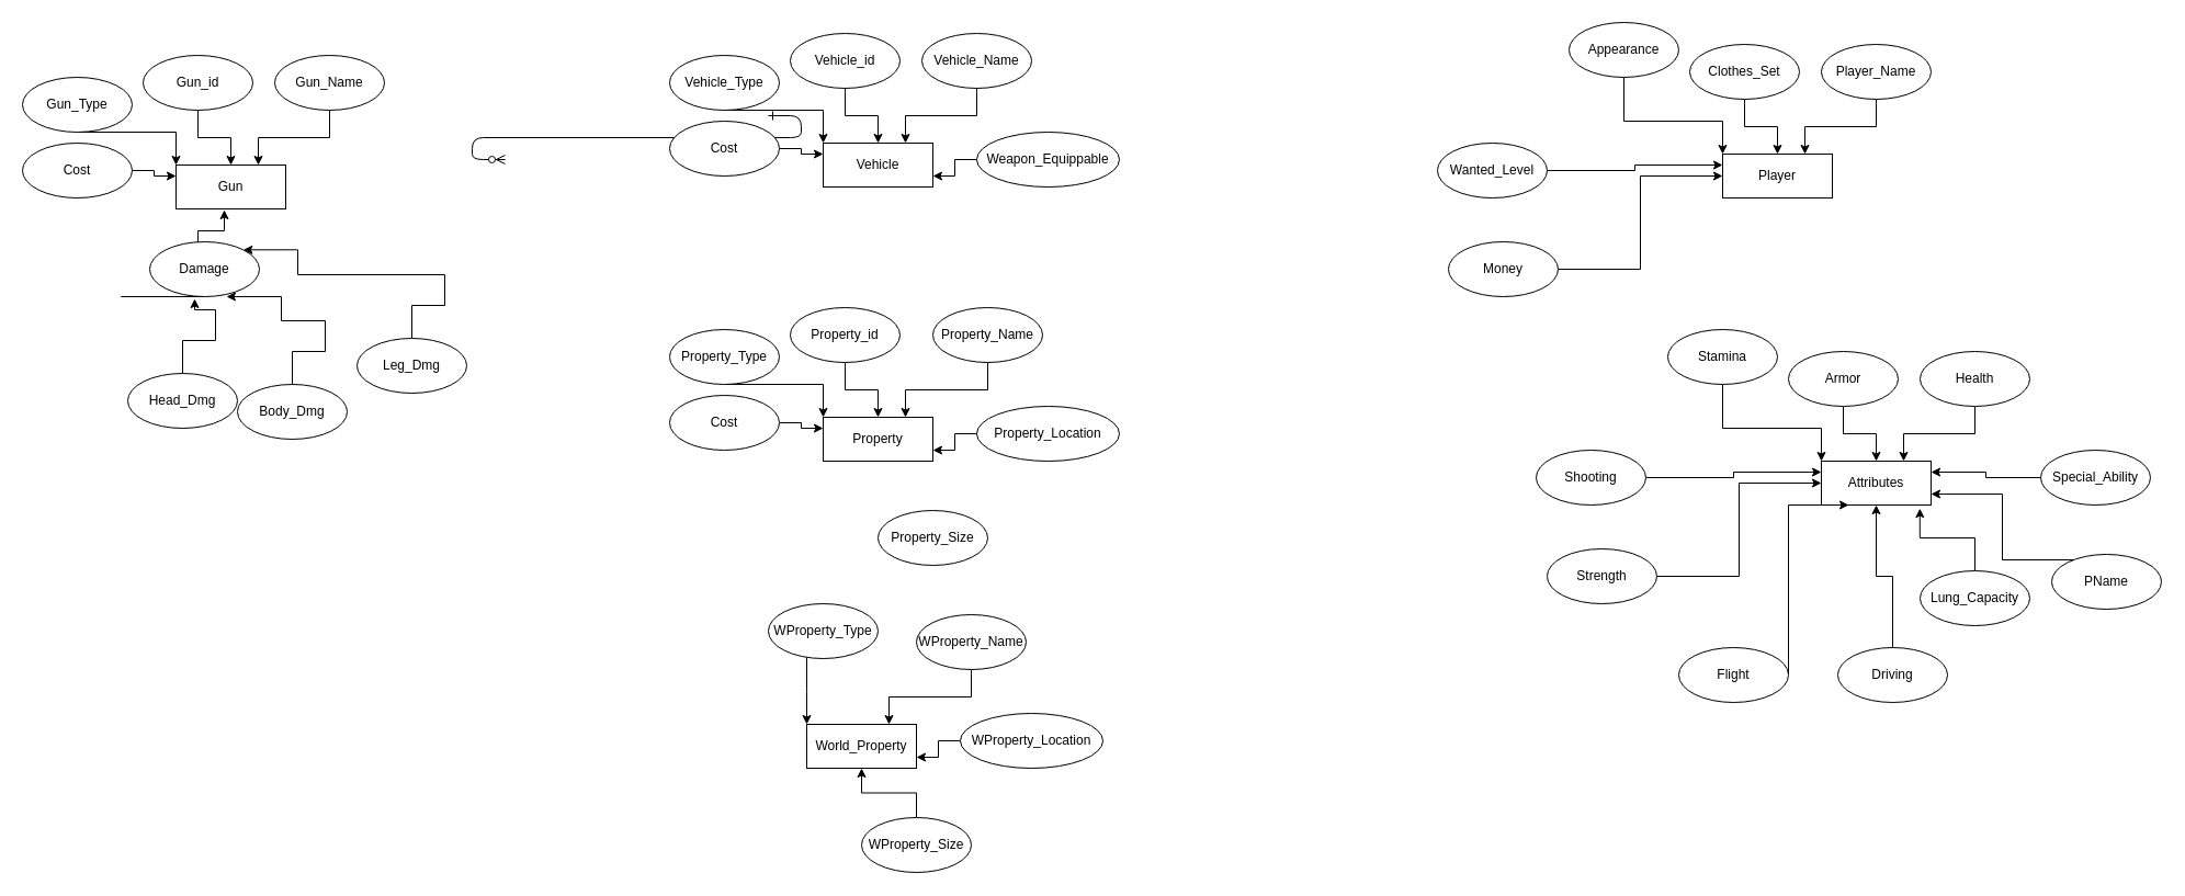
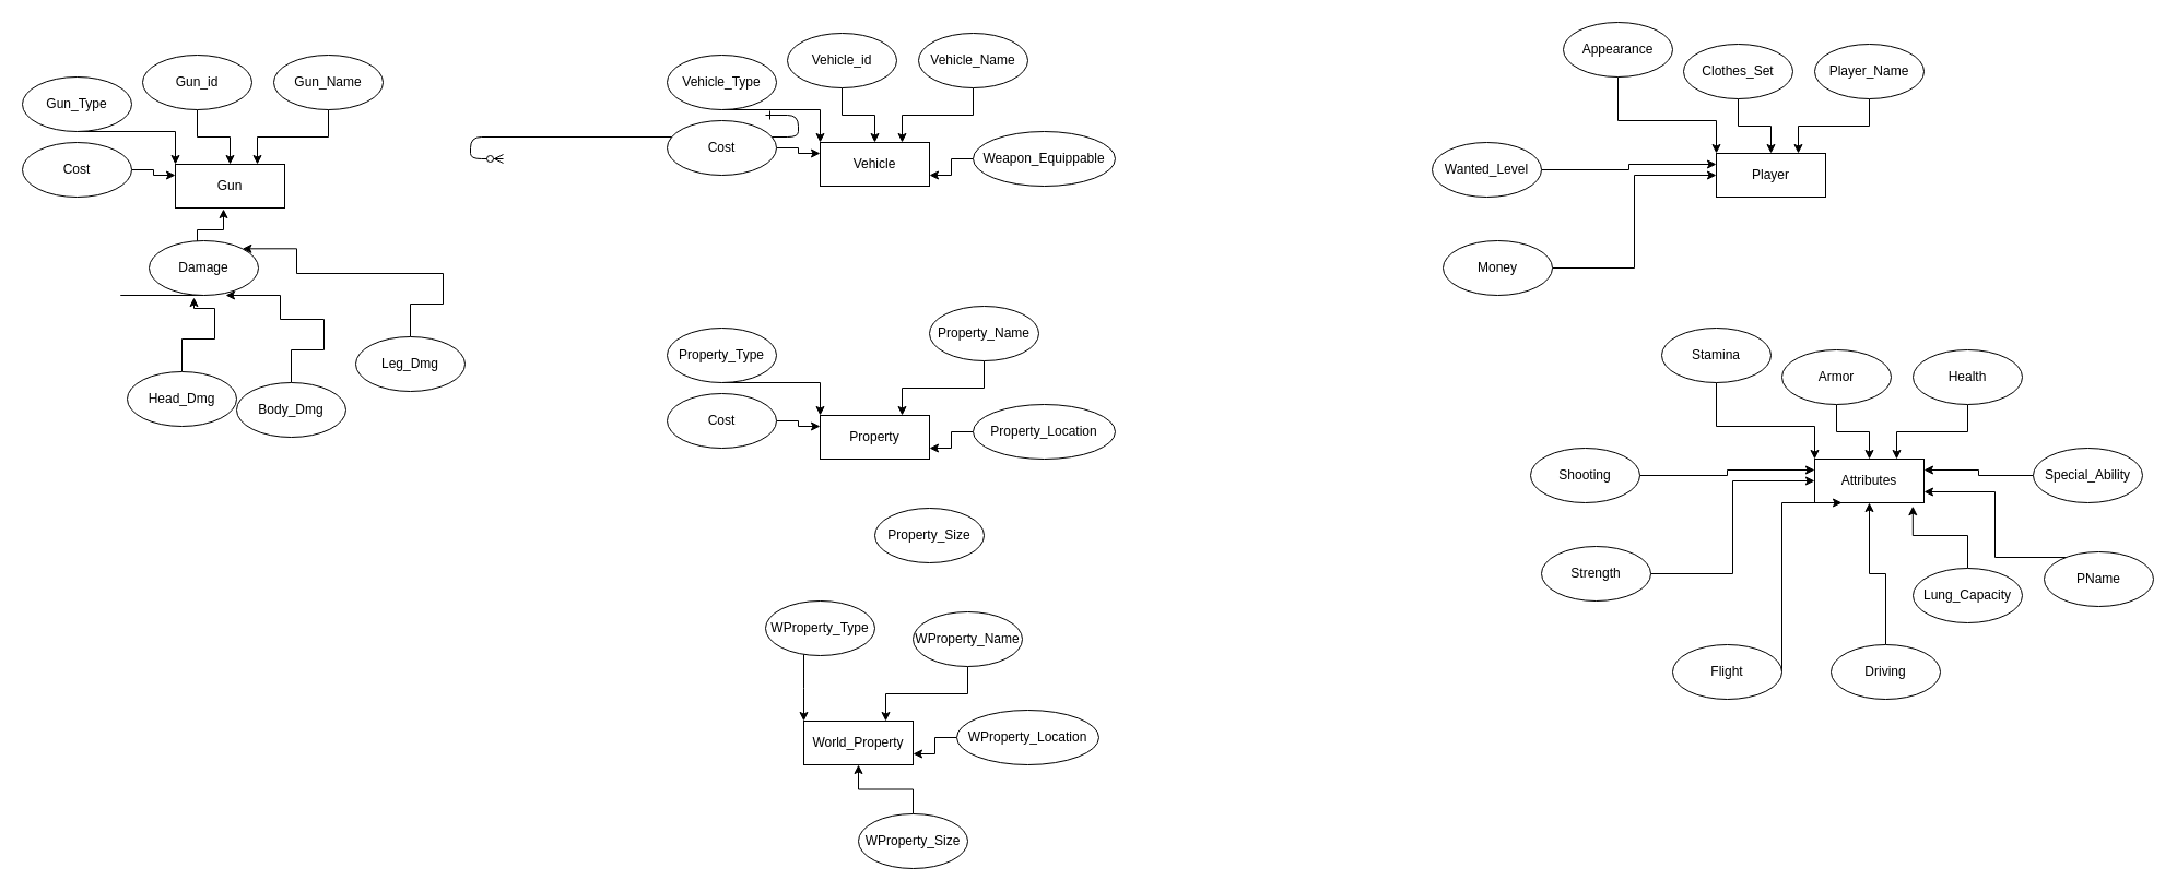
  <mxCell id="0" />
  <mxCell id="1" parent="0" />
  <mxCell id="2" value="" style="edgeStyle=entityRelationEdgeStyle;endArrow=ERzeroToMany;startArrow=ERone;endFill=1;startFill=0;" parent="1" edge="1"><mxGeometry width="100" height="100" relative="1" as="geometry"><mxPoint x="700" y="105" as="sourcePoint" /><mxPoint x="460" y="145" as="targetPoint" /></mxGeometry></mxCell>
  <mxCell id="3" value="Gun" style="whiteSpace=wrap;html=1;align=center;" parent="1" vertex="1"><mxGeometry x="160" y="150" width="100" height="40" as="geometry" /></mxCell>
  <mxCell id="4" style="edgeStyle=orthogonalEdgeStyle;rounded=0;orthogonalLoop=1;jettySize=auto;html=1;" parent="1" source="5" target="3" edge="1"><mxGeometry relative="1" as="geometry" /></mxCell>
  <mxCell id="5" value="Gun_id" style="ellipse;whiteSpace=wrap;html=1;align=center;" parent="1" vertex="1"><mxGeometry x="130" y="50" width="100" height="50" as="geometry" /></mxCell>
  <mxCell id="6" style="edgeStyle=orthogonalEdgeStyle;rounded=0;orthogonalLoop=1;jettySize=auto;html=1;entryX=0.75;entryY=0;entryDx=0;entryDy=0;" parent="1" source="7" target="3" edge="1"><mxGeometry relative="1" as="geometry"><mxPoint x="330" y="150" as="targetPoint" /></mxGeometry></mxCell>
  <mxCell id="7" value="Gun_Name" style="ellipse;whiteSpace=wrap;html=1;align=center;" parent="1" vertex="1"><mxGeometry x="250" y="50" width="100" height="50" as="geometry" /></mxCell>
  <mxCell id="8" style="edgeStyle=orthogonalEdgeStyle;rounded=0;orthogonalLoop=1;jettySize=auto;html=1;entryX=0;entryY=0;entryDx=0;entryDy=0;" parent="1" source="9" target="3" edge="1"><mxGeometry relative="1" as="geometry"><mxPoint x="100" y="170" as="targetPoint" /><Array as="points"><mxPoint x="160" y="120" /></Array></mxGeometry></mxCell>
  <mxCell id="9" value="Gun_Type" style="ellipse;whiteSpace=wrap;html=1;align=center;" parent="1" vertex="1"><mxGeometry x="20" y="70" width="100" height="50" as="geometry" /></mxCell>
  <mxCell id="10" style="edgeStyle=orthogonalEdgeStyle;rounded=0;orthogonalLoop=1;jettySize=auto;html=1;entryX=0;entryY=0.25;entryDx=0;entryDy=0;" parent="1" source="11" target="3" edge="1"><mxGeometry relative="1" as="geometry"><mxPoint x="100" y="230" as="targetPoint" /></mxGeometry></mxCell>
  <mxCell id="11" value="Cost" style="ellipse;whiteSpace=wrap;html=1;align=center;" parent="1" vertex="1"><mxGeometry x="20" y="130" width="100" height="50" as="geometry" /></mxCell>
  <mxCell id="12" style="edgeStyle=orthogonalEdgeStyle;rounded=0;orthogonalLoop=1;jettySize=auto;html=1;entryX=0.44;entryY=1.025;entryDx=0;entryDy=0;entryPerimeter=0;" parent="1" source="13" target="3" edge="1"><mxGeometry relative="1" as="geometry"><mxPoint x="140" y="300" as="targetPoint" /><Array as="points"><mxPoint x="110" y="270" /><mxPoint x="180" y="270" /><mxPoint x="180" y="210" /><mxPoint x="204" y="210" /></Array></mxGeometry></mxCell>
  <mxCell id="13" value="Damage" style="ellipse;whiteSpace=wrap;html=1;align=center;" parent="1" vertex="1"><mxGeometry x="136" y="220" width="100" height="50" as="geometry" /></mxCell>
  <mxCell id="14" style="edgeStyle=orthogonalEdgeStyle;rounded=0;orthogonalLoop=1;jettySize=auto;html=1;entryX=0.41;entryY=1.04;entryDx=0;entryDy=0;entryPerimeter=0;" parent="1" source="15" target="13" edge="1"><mxGeometry relative="1" as="geometry"><mxPoint x="196" y="440" as="targetPoint" /><Array as="points"><mxPoint x="166" y="310" /><mxPoint x="196" y="310" /><mxPoint x="196" y="282" /></Array></mxGeometry></mxCell>
  <mxCell id="15" value="Head_Dmg" style="ellipse;whiteSpace=wrap;html=1;align=center;" parent="1" vertex="1"><mxGeometry x="116" y="340" width="100" height="50" as="geometry" /></mxCell>
  <mxCell id="16" style="edgeStyle=orthogonalEdgeStyle;rounded=0;orthogonalLoop=1;jettySize=auto;html=1;entryX=0.7;entryY=1;entryDx=0;entryDy=0;entryPerimeter=0;" parent="1" source="17" target="13" edge="1"><mxGeometry relative="1" as="geometry"><mxPoint x="327" y="292" as="targetPoint" /><Array as="points"><mxPoint x="266" y="320" /><mxPoint x="296" y="320" /><mxPoint x="296" y="292" /><mxPoint x="256" y="292" /></Array></mxGeometry></mxCell>
  <mxCell id="17" value="Body_Dmg" style="ellipse;whiteSpace=wrap;html=1;align=center;" parent="1" vertex="1"><mxGeometry x="216" y="350" width="100" height="50" as="geometry" /></mxCell>
  <mxCell id="18" style="edgeStyle=orthogonalEdgeStyle;rounded=0;orthogonalLoop=1;jettySize=auto;html=1;entryX=1;entryY=0;entryDx=0;entryDy=0;" parent="1" source="19" target="13" edge="1"><mxGeometry relative="1" as="geometry"><mxPoint x="436" y="250" as="targetPoint" /><Array as="points"><mxPoint x="375" y="278" /><mxPoint x="405" y="278" /><mxPoint x="405" y="250" /><mxPoint x="271" y="250" /></Array></mxGeometry></mxCell>
  <mxCell id="19" value="Leg_Dmg" style="ellipse;whiteSpace=wrap;html=1;align=center;" parent="1" vertex="1"><mxGeometry x="325" y="308" width="100" height="50" as="geometry" /></mxCell>
  <mxCell id="20" value="Vehicle" style="whiteSpace=wrap;html=1;align=center;" parent="1" vertex="1"><mxGeometry x="750" y="130" width="100" height="40" as="geometry" /></mxCell>
  <mxCell id="21" style="edgeStyle=orthogonalEdgeStyle;rounded=0;orthogonalLoop=1;jettySize=auto;html=1;" parent="1" source="22" target="20" edge="1"><mxGeometry relative="1" as="geometry" /></mxCell>
  <mxCell id="22" value="Vehicle_id" style="ellipse;whiteSpace=wrap;html=1;align=center;" parent="1" vertex="1"><mxGeometry x="720" y="30" width="100" height="50" as="geometry" /></mxCell>
  <mxCell id="23" style="edgeStyle=orthogonalEdgeStyle;rounded=0;orthogonalLoop=1;jettySize=auto;html=1;entryX=0.75;entryY=0;entryDx=0;entryDy=0;" parent="1" source="24" target="20" edge="1"><mxGeometry relative="1" as="geometry"><mxPoint x="920" y="130" as="targetPoint" /></mxGeometry></mxCell>
  <mxCell id="24" value="Vehicle_Name" style="ellipse;whiteSpace=wrap;html=1;align=center;" parent="1" vertex="1"><mxGeometry x="840" y="30" width="100" height="50" as="geometry" /></mxCell>
  <mxCell id="25" style="edgeStyle=orthogonalEdgeStyle;rounded=0;orthogonalLoop=1;jettySize=auto;html=1;entryX=0;entryY=0;entryDx=0;entryDy=0;" parent="1" source="26" target="20" edge="1"><mxGeometry relative="1" as="geometry"><mxPoint x="690" y="150" as="targetPoint" /><Array as="points"><mxPoint x="750" y="100" /></Array></mxGeometry></mxCell>
  <mxCell id="26" value="Vehicle_Type" style="ellipse;whiteSpace=wrap;html=1;align=center;" parent="1" vertex="1"><mxGeometry x="610" y="50" width="100" height="50" as="geometry" /></mxCell>
  <mxCell id="27" style="edgeStyle=orthogonalEdgeStyle;rounded=0;orthogonalLoop=1;jettySize=auto;html=1;entryX=0;entryY=0.25;entryDx=0;entryDy=0;" parent="1" source="28" target="20" edge="1"><mxGeometry relative="1" as="geometry"><mxPoint x="690" y="210" as="targetPoint" /></mxGeometry></mxCell>
  <mxCell id="28" value="Cost" style="ellipse;whiteSpace=wrap;html=1;align=center;" parent="1" vertex="1"><mxGeometry x="610" y="110" width="100" height="50" as="geometry" /></mxCell>
  <mxCell id="29" style="edgeStyle=orthogonalEdgeStyle;rounded=0;orthogonalLoop=1;jettySize=auto;html=1;entryX=1;entryY=0.75;entryDx=0;entryDy=0;" parent="1" source="30" target="20" edge="1"><mxGeometry relative="1" as="geometry"><mxPoint x="1030" y="150" as="targetPoint" /></mxGeometry></mxCell>
  <mxCell id="30" value="Weapon_Equippable" style="ellipse;whiteSpace=wrap;html=1;align=center;" parent="1" vertex="1"><mxGeometry x="890" y="120" width="130" height="50" as="geometry" /></mxCell>
  <mxCell id="31" value="Property" style="whiteSpace=wrap;html=1;align=center;" parent="1" vertex="1"><mxGeometry x="750" y="380" width="100" height="40" as="geometry" /></mxCell>
- <mxCell id="32" style="edgeStyle=orthogonalEdgeStyle;rounded=0;orthogonalLoop=1;jettySize=auto;html=1;" parent="1" source="33" target="31" edge="1"><mxGeometry relative="1" as="geometry" /></mxCell>
- <mxCell id="33" value="Property_id" style="ellipse;whiteSpace=wrap;html=1;align=center;" parent="1" vertex="1"><mxGeometry x="720" y="280" width="100" height="50" as="geometry" /></mxCell>
  <mxCell id="34" style="edgeStyle=orthogonalEdgeStyle;rounded=0;orthogonalLoop=1;jettySize=auto;html=1;entryX=0.75;entryY=0;entryDx=0;entryDy=0;" parent="1" source="35" target="31" edge="1"><mxGeometry relative="1" as="geometry"><mxPoint x="920" y="380" as="targetPoint" /></mxGeometry></mxCell>
  <mxCell id="35" value="Property_Name" style="ellipse;whiteSpace=wrap;html=1;align=center;" parent="1" vertex="1"><mxGeometry x="850" y="280" width="100" height="50" as="geometry" /></mxCell>
  <mxCell id="36" style="edgeStyle=orthogonalEdgeStyle;rounded=0;orthogonalLoop=1;jettySize=auto;html=1;entryX=0;entryY=0;entryDx=0;entryDy=0;" parent="1" source="37" target="31" edge="1"><mxGeometry relative="1" as="geometry"><mxPoint x="690" y="400" as="targetPoint" /><Array as="points"><mxPoint x="750" y="350" /></Array></mxGeometry></mxCell>
  <mxCell id="37" value="Property_Type" style="ellipse;whiteSpace=wrap;html=1;align=center;" parent="1" vertex="1"><mxGeometry x="610" y="300" width="100" height="50" as="geometry" /></mxCell>
  <mxCell id="38" style="edgeStyle=orthogonalEdgeStyle;rounded=0;orthogonalLoop=1;jettySize=auto;html=1;entryX=0;entryY=0.25;entryDx=0;entryDy=0;" parent="1" source="39" target="31" edge="1"><mxGeometry relative="1" as="geometry"><mxPoint x="690" y="460" as="targetPoint" /></mxGeometry></mxCell>
  <mxCell id="39" value="Cost" style="ellipse;whiteSpace=wrap;html=1;align=center;" parent="1" vertex="1"><mxGeometry x="610" y="360" width="100" height="50" as="geometry" /></mxCell>
  <mxCell id="40" style="edgeStyle=orthogonalEdgeStyle;rounded=0;orthogonalLoop=1;jettySize=auto;html=1;entryX=1;entryY=0.75;entryDx=0;entryDy=0;" parent="1" source="41" target="31" edge="1"><mxGeometry relative="1" as="geometry"><mxPoint x="1030" y="400" as="targetPoint" /></mxGeometry></mxCell>
  <mxCell id="41" value="Property_Location" style="ellipse;whiteSpace=wrap;html=1;align=center;" parent="1" vertex="1"><mxGeometry x="890" y="370" width="130" height="50" as="geometry" /></mxCell>
  <mxCell id="42" value="Property_Size" style="ellipse;whiteSpace=wrap;html=1;align=center;" parent="1" vertex="1"><mxGeometry x="800" y="465" width="100" height="50" as="geometry" /></mxCell>
  <mxCell id="43" value="World_Property" style="whiteSpace=wrap;html=1;align=center;" parent="1" vertex="1"><mxGeometry x="735" y="660" width="100" height="40" as="geometry" /></mxCell>
  <mxCell id="44" style="edgeStyle=orthogonalEdgeStyle;rounded=0;orthogonalLoop=1;jettySize=auto;html=1;entryX=0.75;entryY=0;entryDx=0;entryDy=0;" parent="1" source="45" target="43" edge="1"><mxGeometry relative="1" as="geometry"><mxPoint x="905" y="660" as="targetPoint" /></mxGeometry></mxCell>
  <mxCell id="45" value="WProperty_Name" style="ellipse;whiteSpace=wrap;html=1;align=center;" parent="1" vertex="1"><mxGeometry x="835" y="560" width="100" height="50" as="geometry" /></mxCell>
  <mxCell id="46" style="edgeStyle=orthogonalEdgeStyle;rounded=0;orthogonalLoop=1;jettySize=auto;html=1;entryX=0;entryY=0;entryDx=0;entryDy=0;" parent="1" source="47" target="43" edge="1"><mxGeometry relative="1" as="geometry"><mxPoint x="675" y="680" as="targetPoint" /><Array as="points"><mxPoint x="735" y="630" /></Array></mxGeometry></mxCell>
  <mxCell id="47" value="WProperty_Type" style="ellipse;whiteSpace=wrap;html=1;align=center;" parent="1" vertex="1"><mxGeometry x="700" y="550" width="100" height="50" as="geometry" /></mxCell>
  <mxCell id="48" style="edgeStyle=orthogonalEdgeStyle;rounded=0;orthogonalLoop=1;jettySize=auto;html=1;entryX=1;entryY=0.75;entryDx=0;entryDy=0;" parent="1" source="49" target="43" edge="1"><mxGeometry relative="1" as="geometry"><mxPoint x="1015" y="680" as="targetPoint" /></mxGeometry></mxCell>
  <mxCell id="49" value="WProperty_Location" style="ellipse;whiteSpace=wrap;html=1;align=center;" parent="1" vertex="1"><mxGeometry x="875" y="650" width="130" height="50" as="geometry" /></mxCell>
  <mxCell id="50" style="edgeStyle=orthogonalEdgeStyle;rounded=0;orthogonalLoop=1;jettySize=auto;html=1;" parent="1" source="51" target="43" edge="1"><mxGeometry relative="1" as="geometry" /></mxCell>
  <mxCell id="51" value="WProperty_Size" style="ellipse;whiteSpace=wrap;html=1;align=center;" parent="1" vertex="1"><mxGeometry x="785" y="745" width="100" height="50" as="geometry" /></mxCell>
  <mxCell id="52" value="Player" style="whiteSpace=wrap;html=1;align=center;" parent="1" vertex="1"><mxGeometry x="1570" y="140" width="100" height="40" as="geometry" /></mxCell>
  <mxCell id="53" style="edgeStyle=orthogonalEdgeStyle;rounded=0;orthogonalLoop=1;jettySize=auto;html=1;" parent="1" source="54" target="52" edge="1"><mxGeometry relative="1" as="geometry" /></mxCell>
  <mxCell id="54" value="Clothes_Set" style="ellipse;whiteSpace=wrap;html=1;align=center;" parent="1" vertex="1"><mxGeometry x="1540" y="40" width="100" height="50" as="geometry" /></mxCell>
  <mxCell id="55" style="edgeStyle=orthogonalEdgeStyle;rounded=0;orthogonalLoop=1;jettySize=auto;html=1;entryX=0.75;entryY=0;entryDx=0;entryDy=0;" parent="1" source="56" target="52" edge="1"><mxGeometry relative="1" as="geometry"><mxPoint x="1740" y="140" as="targetPoint" /></mxGeometry></mxCell>
  <mxCell id="56" value="Player_Name" style="ellipse;whiteSpace=wrap;html=1;align=center;" parent="1" vertex="1"><mxGeometry x="1660" y="40" width="100" height="50" as="geometry" /></mxCell>
  <mxCell id="57" style="edgeStyle=orthogonalEdgeStyle;rounded=0;orthogonalLoop=1;jettySize=auto;html=1;entryX=0;entryY=0;entryDx=0;entryDy=0;" parent="1" source="58" target="52" edge="1"><mxGeometry relative="1" as="geometry"><mxPoint x="1510" y="160" as="targetPoint" /><Array as="points"><mxPoint x="1570" y="110" /></Array></mxGeometry></mxCell>
  <mxCell id="58" value="Appearance" style="ellipse;whiteSpace=wrap;html=1;align=center;" parent="1" vertex="1"><mxGeometry x="1430" y="20" width="100" height="50" as="geometry" /></mxCell>
  <mxCell id="59" style="edgeStyle=orthogonalEdgeStyle;rounded=0;orthogonalLoop=1;jettySize=auto;html=1;entryX=0;entryY=0.25;entryDx=0;entryDy=0;" parent="1" source="60" target="52" edge="1"><mxGeometry relative="1" as="geometry"><mxPoint x="1510" y="220" as="targetPoint" /></mxGeometry></mxCell>
  <mxCell id="60" value="Wanted_Level" style="ellipse;whiteSpace=wrap;html=1;align=center;" parent="1" vertex="1"><mxGeometry x="1310" y="130" width="100" height="50" as="geometry" /></mxCell>
  <mxCell id="61" style="edgeStyle=orthogonalEdgeStyle;rounded=0;orthogonalLoop=1;jettySize=auto;html=1;entryX=0;entryY=0.5;entryDx=0;entryDy=0;" parent="1" source="62" target="52" edge="1"><mxGeometry relative="1" as="geometry"><mxPoint x="1580" y="240" as="targetPoint" /></mxGeometry></mxCell>
  <mxCell id="62" value="Money" style="ellipse;whiteSpace=wrap;html=1;align=center;" parent="1" vertex="1"><mxGeometry x="1320" y="220" width="100" height="50" as="geometry" /></mxCell>
  <mxCell id="63" value="Attributes" style="whiteSpace=wrap;html=1;align=center;" parent="1" vertex="1"><mxGeometry x="1660" y="420" width="100" height="40" as="geometry" /></mxCell>
  <mxCell id="64" style="edgeStyle=orthogonalEdgeStyle;rounded=0;orthogonalLoop=1;jettySize=auto;html=1;" parent="1" source="65" target="63" edge="1"><mxGeometry relative="1" as="geometry" /></mxCell>
  <mxCell id="65" value="Armor" style="ellipse;whiteSpace=wrap;html=1;align=center;" parent="1" vertex="1"><mxGeometry x="1630" y="320" width="100" height="50" as="geometry" /></mxCell>
  <mxCell id="66" style="edgeStyle=orthogonalEdgeStyle;rounded=0;orthogonalLoop=1;jettySize=auto;html=1;entryX=0.75;entryY=0;entryDx=0;entryDy=0;" parent="1" source="67" target="63" edge="1"><mxGeometry relative="1" as="geometry"><mxPoint x="1830" y="420" as="targetPoint" /></mxGeometry></mxCell>
  <mxCell id="67" value="Health" style="ellipse;whiteSpace=wrap;html=1;align=center;" parent="1" vertex="1"><mxGeometry x="1750" y="320" width="100" height="50" as="geometry" /></mxCell>
  <mxCell id="68" style="edgeStyle=orthogonalEdgeStyle;rounded=0;orthogonalLoop=1;jettySize=auto;html=1;entryX=0;entryY=0;entryDx=0;entryDy=0;" parent="1" source="69" target="63" edge="1"><mxGeometry relative="1" as="geometry"><mxPoint x="1600" y="440" as="targetPoint" /><Array as="points"><mxPoint x="1660" y="390" /></Array></mxGeometry></mxCell>
  <mxCell id="69" value="Stamina" style="ellipse;whiteSpace=wrap;html=1;align=center;" parent="1" vertex="1"><mxGeometry x="1520" y="300" width="100" height="50" as="geometry" /></mxCell>
  <mxCell id="70" style="edgeStyle=orthogonalEdgeStyle;rounded=0;orthogonalLoop=1;jettySize=auto;html=1;entryX=0;entryY=0.25;entryDx=0;entryDy=0;" parent="1" source="71" target="63" edge="1"><mxGeometry relative="1" as="geometry"><mxPoint x="1600" y="500" as="targetPoint" /></mxGeometry></mxCell>
  <mxCell id="71" value="Shooting" style="ellipse;whiteSpace=wrap;html=1;align=center;" parent="1" vertex="1"><mxGeometry x="1400" y="410" width="100" height="50" as="geometry" /></mxCell>
  <mxCell id="72" style="edgeStyle=orthogonalEdgeStyle;rounded=0;orthogonalLoop=1;jettySize=auto;html=1;entryX=0;entryY=0.5;entryDx=0;entryDy=0;" parent="1" source="73" target="63" edge="1"><mxGeometry relative="1" as="geometry"><mxPoint x="1670" y="520" as="targetPoint" /></mxGeometry></mxCell>
  <mxCell id="73" value="Strength" style="ellipse;whiteSpace=wrap;html=1;align=center;" parent="1" vertex="1"><mxGeometry x="1410" y="500" width="100" height="50" as="geometry" /></mxCell>
  <mxCell id="74" style="edgeStyle=orthogonalEdgeStyle;rounded=0;orthogonalLoop=1;jettySize=auto;html=1;entryX=0.5;entryY=1;entryDx=0;entryDy=0;" parent="1" source="75" target="63" edge="1"><mxGeometry relative="1" as="geometry"><mxPoint x="1770" y="460" as="targetPoint" /></mxGeometry></mxCell>
  <mxCell id="75" value="Driving" style="ellipse;whiteSpace=wrap;html=1;align=center;" parent="1" vertex="1"><mxGeometry x="1675" y="590" width="100" height="50" as="geometry" /></mxCell>
  <mxCell id="76" style="edgeStyle=orthogonalEdgeStyle;rounded=0;orthogonalLoop=1;jettySize=auto;html=1;entryX=0.898;entryY=1.079;entryDx=0;entryDy=0;entryPerimeter=0;" parent="1" source="77" target="63" edge="1"><mxGeometry relative="1" as="geometry"><mxPoint x="1885" y="660" as="targetPoint" /></mxGeometry></mxCell>
  <mxCell id="77" value="Lung_Capacity" style="ellipse;whiteSpace=wrap;html=1;align=center;" parent="1" vertex="1"><mxGeometry x="1750" y="520" width="100" height="50" as="geometry" /></mxCell>
  <mxCell id="78" style="edgeStyle=orthogonalEdgeStyle;rounded=0;orthogonalLoop=1;jettySize=auto;html=1;entryX=0.25;entryY=1;entryDx=0;entryDy=0;" parent="1" source="79" target="63" edge="1"><mxGeometry relative="1" as="geometry"><mxPoint x="1670" y="510" as="targetPoint" /><Array as="points"><mxPoint x="1630" y="460" /></Array></mxGeometry></mxCell>
  <mxCell id="79" value="Flight" style="ellipse;whiteSpace=wrap;html=1;align=center;" parent="1" vertex="1"><mxGeometry x="1530" y="590" width="100" height="50" as="geometry" /></mxCell>
  <mxCell id="80" style="edgeStyle=orthogonalEdgeStyle;rounded=0;orthogonalLoop=1;jettySize=auto;html=1;entryX=1;entryY=0.75;entryDx=0;entryDy=0;" parent="1" source="81" target="63" edge="1"><mxGeometry relative="1" as="geometry"><mxPoint x="1940" y="400" as="targetPoint" /><Array as="points"><mxPoint x="1940" y="510" /><mxPoint x="1825" y="510" /><mxPoint x="1825" y="450" /></Array></mxGeometry></mxCell>
  <mxCell id="81" value="PName" style="ellipse;whiteSpace=wrap;html=1;align=center;" parent="1" vertex="1"><mxGeometry x="1870" y="505" width="100" height="50" as="geometry" /></mxCell>
  <mxCell id="82" style="edgeStyle=orthogonalEdgeStyle;rounded=0;orthogonalLoop=1;jettySize=auto;html=1;entryX=1;entryY=0.25;entryDx=0;entryDy=0;" parent="1" source="83" target="63" edge="1"><mxGeometry relative="1" as="geometry"><mxPoint x="1979.8" y="403.16" as="targetPoint" /></mxGeometry></mxCell>
  <mxCell id="83" value="Special_Ability" style="ellipse;whiteSpace=wrap;html=1;align=center;" parent="1" vertex="1"><mxGeometry x="1860" y="410" width="100" height="50" as="geometry" /></mxCell>
